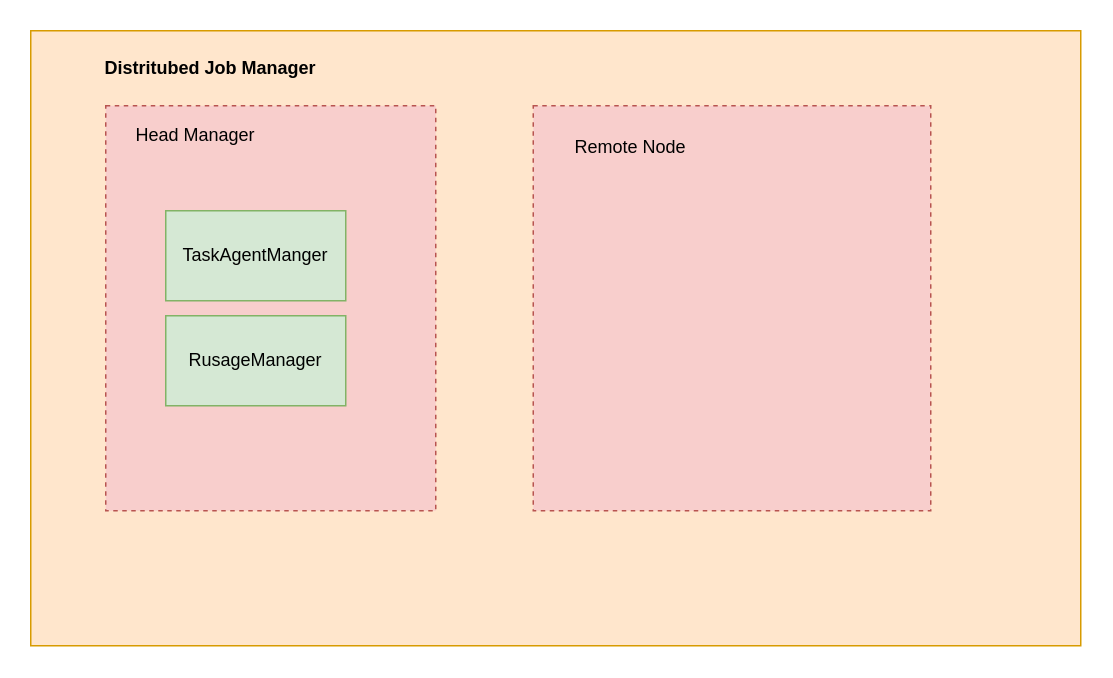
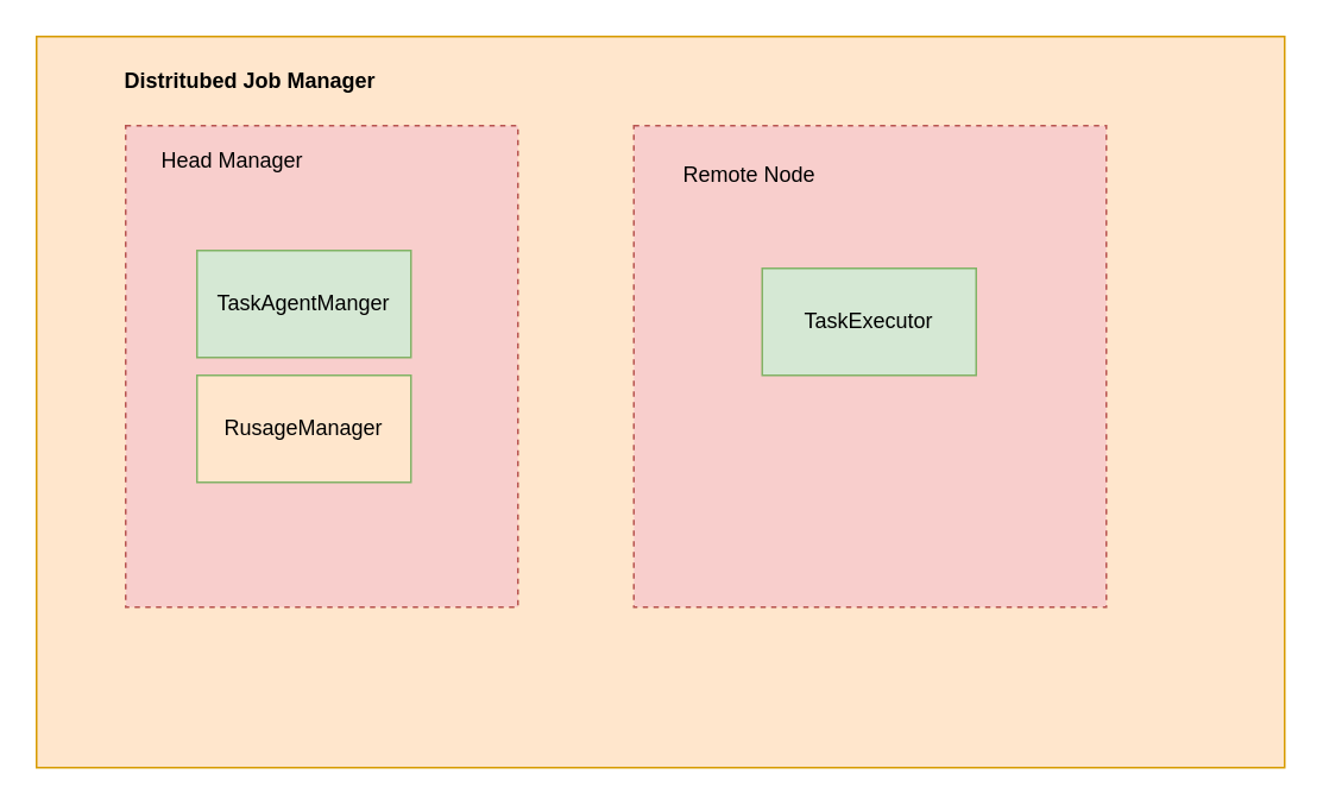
  <mxCell id="0" />
  <mxCell id="1" parent="0" />
  <mxCell id="2" value="" style="rounded=0;whiteSpace=wrap;html=1;strokeWidth=1;perimeterSpacing=1;fillColor=#ffe6cc;strokeColor=#d79b00;" vertex="1" parent="1"><mxGeometry x="20" y="20" width="700" height="410" as="geometry" /></mxCell>
  <mxCell id="3" value="" style="verticalLabelPosition=bottom;verticalAlign=top;html=1;shape=mxgraph.basic.rect;fillColor2=none;strokeWidth=1;size=20;indent=5;dashed=1;perimeterSpacing=2;fillColor=#f8cecc;strokeColor=#b85450;" vertex="1" parent="1"><mxGeometry x="70" y="70" width="220" height="270" as="geometry" /></mxCell>
  <mxCell id="4" value="TaskAgentManger" style="rounded=0;whiteSpace=wrap;html=1;fillColor=#d5e8d4;strokeColor=#82b366;" vertex="1" parent="1"><mxGeometry x="110" y="140" width="120" height="60" as="geometry" /></mxCell>
- <mxCell id="5" value="RusageManager" style="rounded=0;whiteSpace=wrap;html=1;fillColor=#d5e8d4;strokeColor=#82b366;" vertex="1" parent="1"><mxGeometry x="110" y="210" width="120" height="60" as="geometry" /></mxCell>
+ <mxCell id="5" value="RusageManager" style="rounded=0;whiteSpace=wrap;html=1;fillColor=#ffe6cc;strokeColor=#82b366;" vertex="1" parent="1"><mxGeometry x="110" y="210" width="120" height="60" as="geometry" /></mxCell>
  <mxCell id="6" value="" style="verticalLabelPosition=bottom;verticalAlign=top;html=1;shape=mxgraph.basic.rect;fillColor2=none;strokeWidth=1;size=20;indent=5;dashed=1;fillColor=#f8cecc;strokeColor=#b85450;" vertex="1" parent="1"><mxGeometry x="355" y="70" width="265" height="270" as="geometry" /></mxCell>
  <mxCell id="7" value="&lt;b&gt;Distritubed Job Manager&lt;/b&gt;" style="text;html=1;strokeColor=none;fillColor=none;align=center;verticalAlign=middle;whiteSpace=wrap;rounded=0;strokeWidth=1;" vertex="1" parent="1"><mxGeometry x="30" y="30" width="220" height="30" as="geometry" /></mxCell>
  <mxCell id="8" value="Head Manager" style="text;html=1;strokeColor=none;fillColor=none;align=center;verticalAlign=middle;whiteSpace=wrap;rounded=0;strokeWidth=1;" vertex="1" parent="1"><mxGeometry x="70" y="80" width="120" height="20" as="geometry" /></mxCell>
  <mxCell id="9" value="Remote Node" style="text;html=1;strokeColor=none;fillColor=none;align=center;verticalAlign=middle;whiteSpace=wrap;rounded=0;strokeWidth=1;" vertex="1" parent="1"><mxGeometry x="360" y="88" width="120" height="20" as="geometry" /></mxCell>
+ <mxCell id="10" value="TaskExecutor" style="rounded=0;whiteSpace=wrap;html=1;strokeWidth=1;fillColor=#d5e8d4;strokeColor=#82b366;" vertex="1" parent="1"><mxGeometry x="427" y="150" width="120" height="60" as="geometry" /></mxCell>
